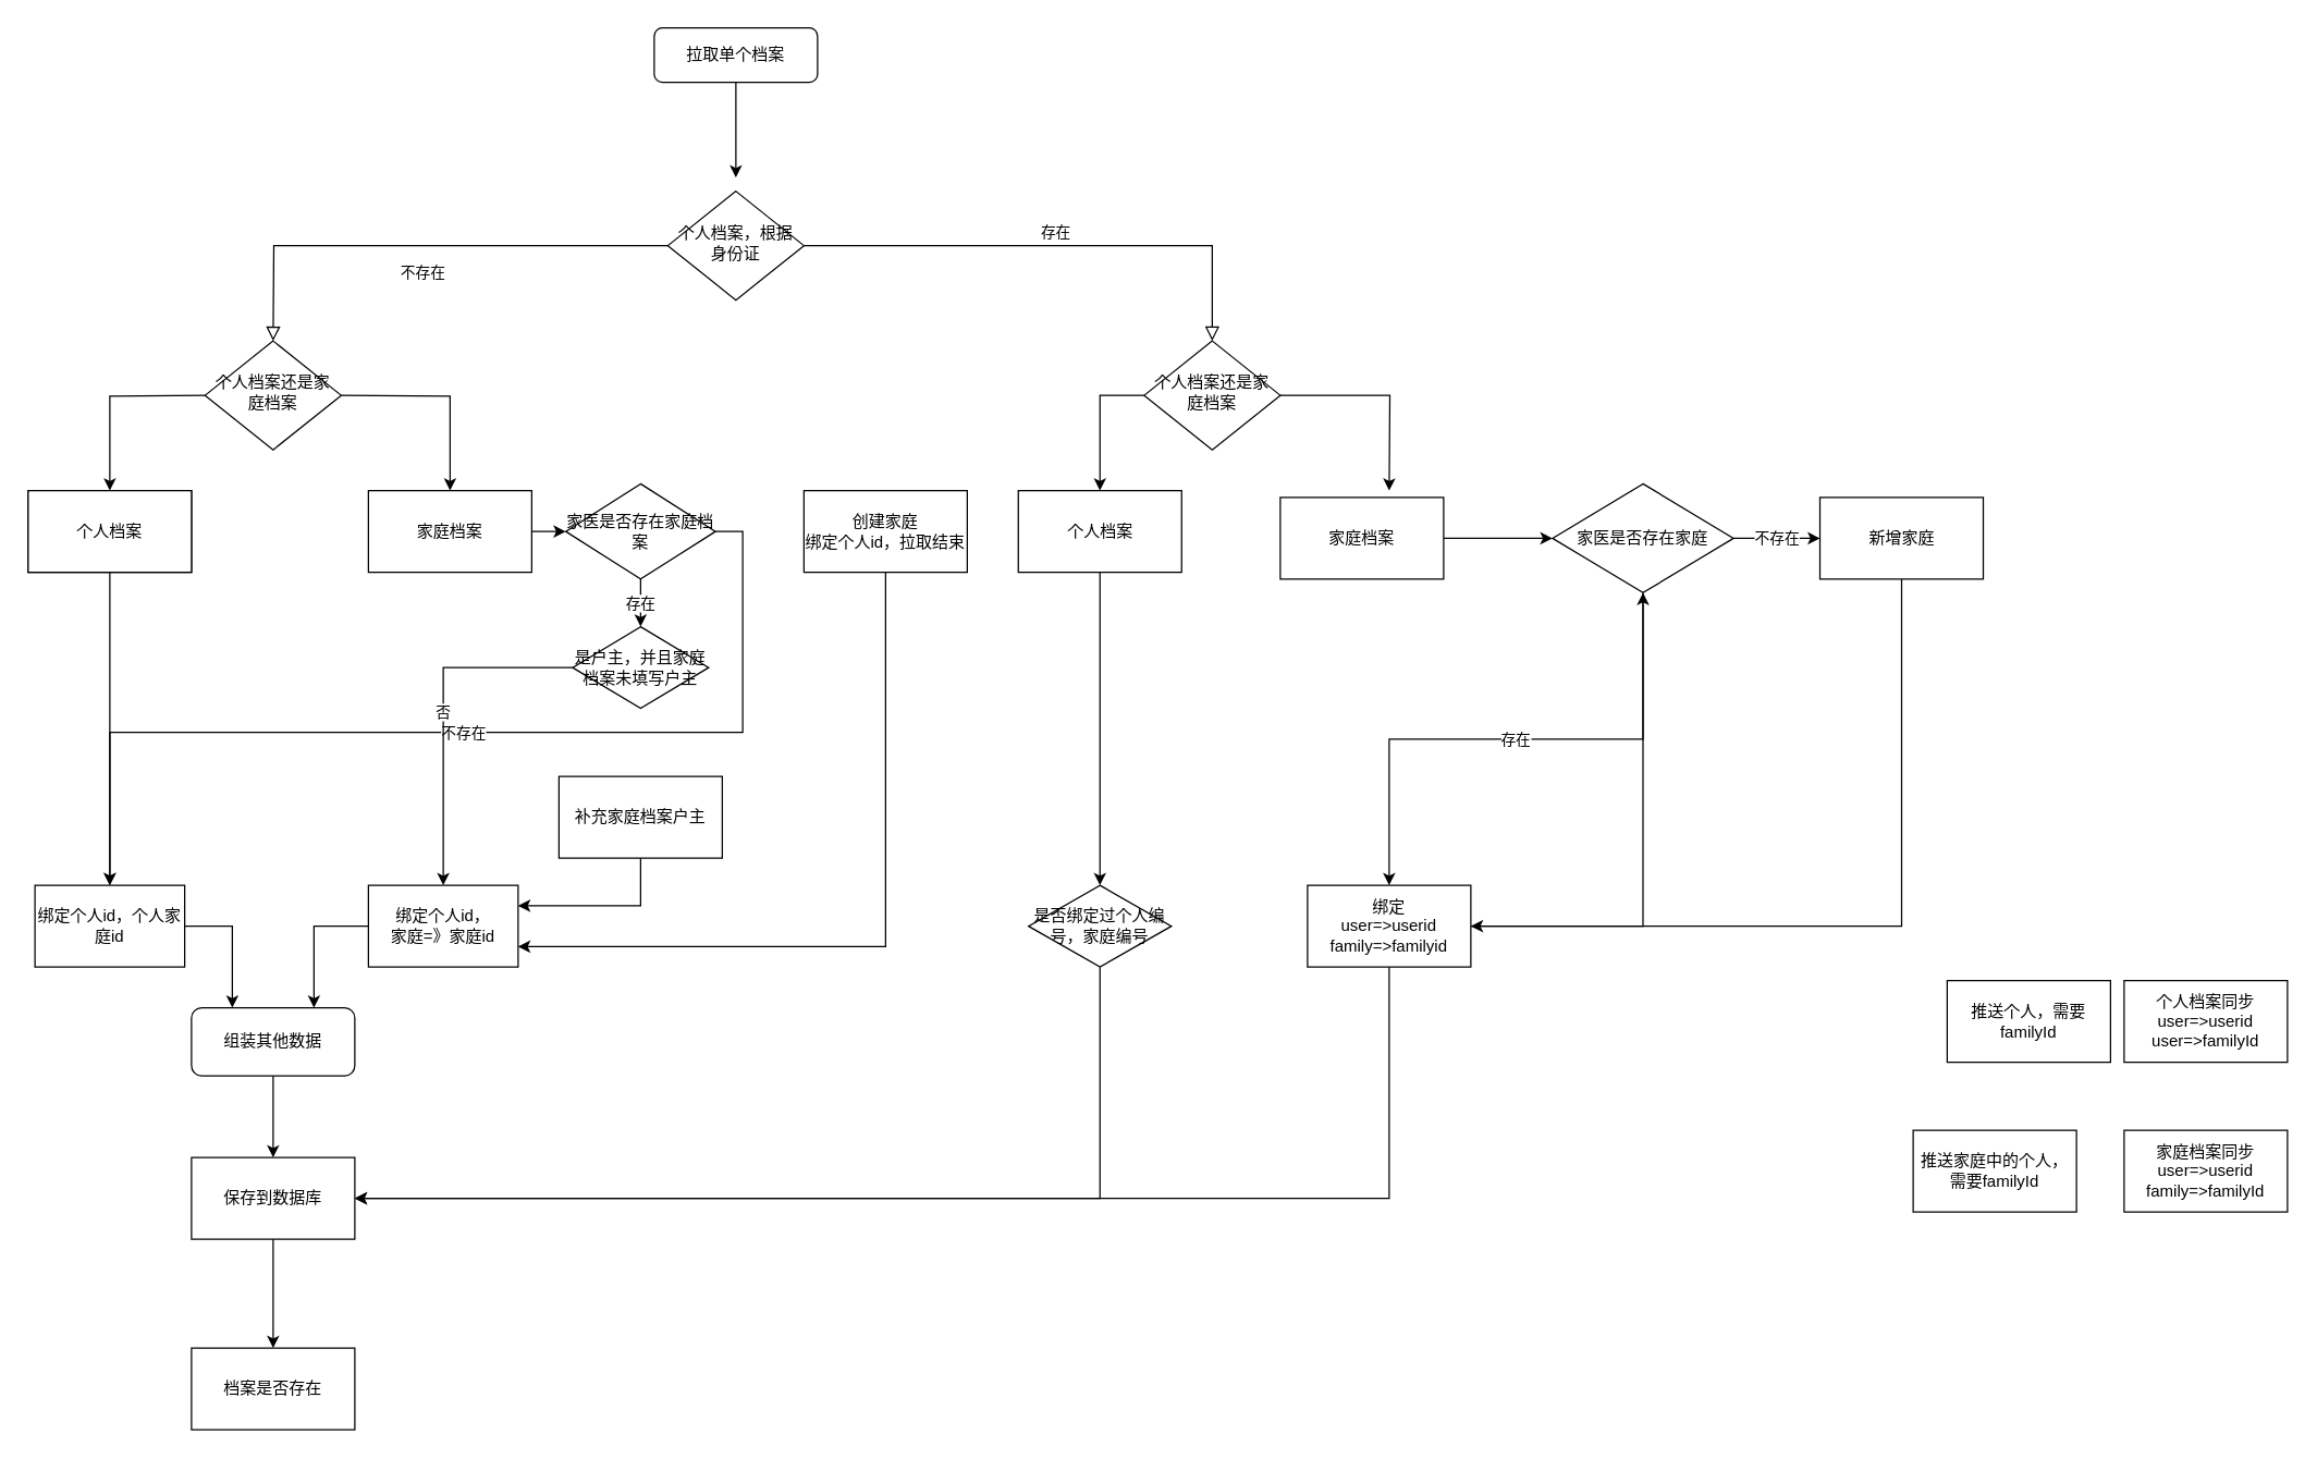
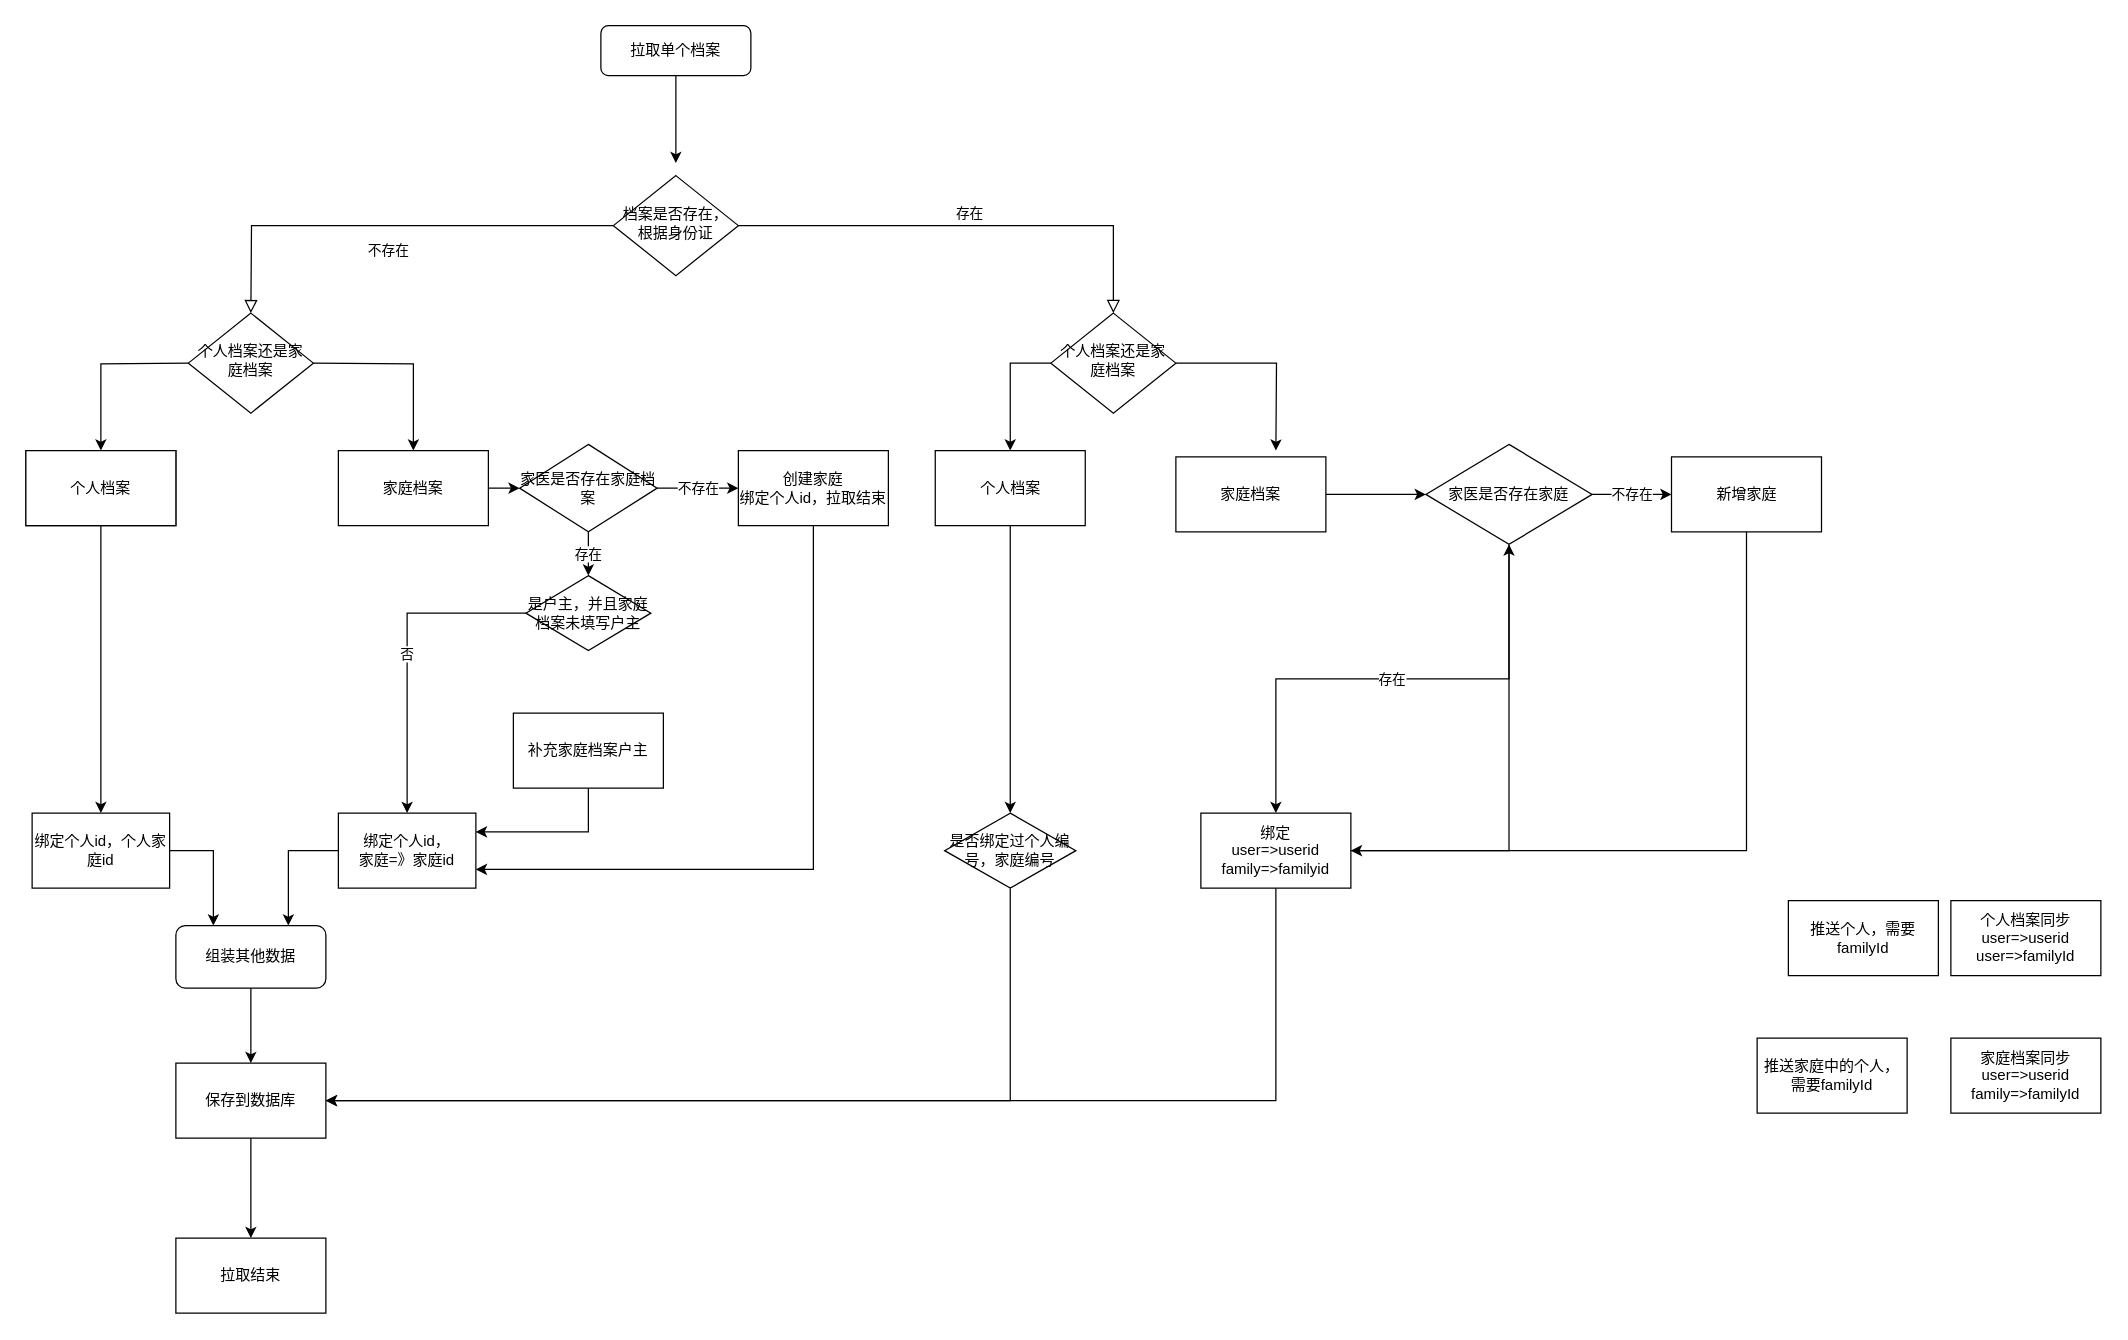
  <mxCell id="0" />
  <mxCell id="1" parent="0" />
  <mxCell id="2" style="edgeStyle=orthogonalEdgeStyle;rounded=0;orthogonalLoop=1;jettySize=auto;html=1;exitX=0.5;exitY=1;exitDx=0;exitDy=0;" edge="1" parent="1" source="3"><mxGeometry relative="1" as="geometry"><mxPoint x="540" y="130" as="targetPoint" /></mxGeometry></mxCell>
  <mxCell id="3" value="拉取单个档案" style="rounded=1;whiteSpace=wrap;html=1;fontSize=12;glass=0;strokeWidth=1;shadow=0;" parent="1" vertex="1"><mxGeometry x="480" y="20" width="120" height="40" as="geometry" /></mxCell>
  <mxCell id="4" value="不存在" style="rounded=0;html=1;jettySize=auto;orthogonalLoop=1;fontSize=11;endArrow=block;endFill=0;endSize=8;strokeWidth=1;shadow=0;labelBackgroundColor=none;edgeStyle=orthogonalEdgeStyle;" parent="1" source="6" edge="1"><mxGeometry y="20" relative="1" as="geometry"><mxPoint as="offset" /><mxPoint x="200" y="250" as="targetPoint" /></mxGeometry></mxCell>
  <mxCell id="5" value="存在" style="edgeStyle=orthogonalEdgeStyle;rounded=0;html=1;jettySize=auto;orthogonalLoop=1;fontSize=11;endArrow=block;endFill=0;endSize=8;strokeWidth=1;shadow=0;labelBackgroundColor=none;entryX=0.5;entryY=0;entryDx=0;entryDy=0;" parent="1" source="6" target="48" edge="1"><mxGeometry y="10" relative="1" as="geometry"><mxPoint as="offset" /><Array as="points" /><mxPoint x="770" y="350" as="targetPoint" /></mxGeometry></mxCell>
- <mxCell id="6" value="个人档案，根据身份证" style="rhombus;whiteSpace=wrap;html=1;shadow=0;fontFamily=Helvetica;fontSize=12;align=center;strokeWidth=1;spacing=6;spacingTop=-4;" parent="1" vertex="1"><mxGeometry x="490" y="140" width="100" height="80" as="geometry" /></mxCell>
+ <mxCell id="6" value="档案是否存在，根据身份证" style="rhombus;whiteSpace=wrap;html=1;shadow=0;fontFamily=Helvetica;fontSize=12;align=center;strokeWidth=1;spacing=6;spacingTop=-4;" parent="1" vertex="1"><mxGeometry x="490" y="140" width="100" height="80" as="geometry" /></mxCell>
  <mxCell id="7" style="edgeStyle=orthogonalEdgeStyle;rounded=0;orthogonalLoop=1;jettySize=auto;html=1;exitX=0;exitY=0.5;exitDx=0;exitDy=0;entryX=0.5;entryY=0;entryDx=0;entryDy=0;" edge="1" parent="1" target="23"><mxGeometry relative="1" as="geometry"><mxPoint x="150" y="290" as="sourcePoint" /></mxGeometry></mxCell>
  <mxCell id="8" style="edgeStyle=orthogonalEdgeStyle;rounded=0;orthogonalLoop=1;jettySize=auto;html=1;exitX=1;exitY=0.5;exitDx=0;exitDy=0;entryX=0.5;entryY=0;entryDx=0;entryDy=0;" edge="1" parent="1" target="25"><mxGeometry relative="1" as="geometry"><mxPoint x="250" y="290" as="sourcePoint" /></mxGeometry></mxCell>
  <mxCell id="9" value="组装其他数据" style="rounded=1;whiteSpace=wrap;html=1;fontSize=12;glass=0;strokeWidth=1;shadow=0;" parent="1" vertex="1"><mxGeometry x="140" y="740" width="120" height="50" as="geometry" /></mxCell>
  <mxCell id="10" style="edgeStyle=orthogonalEdgeStyle;rounded=0;orthogonalLoop=1;jettySize=auto;html=1;exitX=0.5;exitY=1;exitDx=0;exitDy=0;entryX=1;entryY=0.75;entryDx=0;entryDy=0;" edge="1" parent="1" source="11" target="30"><mxGeometry relative="1" as="geometry" /></mxCell>
  <mxCell id="11" value="创建家庭&lt;br&gt;绑定个人id，拉取结束" style="rounded=0;whiteSpace=wrap;html=1;" parent="1" vertex="1"><mxGeometry x="590" y="360" width="120" height="60" as="geometry" /></mxCell>
  <mxCell id="12" style="edgeStyle=orthogonalEdgeStyle;rounded=0;orthogonalLoop=1;jettySize=auto;html=1;exitX=1;exitY=0.5;exitDx=0;exitDy=0;entryX=0.25;entryY=0;entryDx=0;entryDy=0;" edge="1" parent="1" source="13" target="9"><mxGeometry relative="1" as="geometry" /></mxCell>
  <mxCell id="13" value="绑定个人id，个人家庭id" style="rounded=0;whiteSpace=wrap;html=1;" parent="1" vertex="1"><mxGeometry x="25" y="650" width="110" height="60" as="geometry" /></mxCell>
  <mxCell id="14" value="保存到数据库" style="rounded=0;whiteSpace=wrap;html=1;" parent="1" vertex="1"><mxGeometry x="140" y="850" width="120" height="60" as="geometry" /></mxCell>
- <mxCell id="15" value="档案是否存在" style="rounded=0;whiteSpace=wrap;html=1;" parent="1" vertex="1"><mxGeometry x="140" y="990" width="120" height="60" as="geometry" /></mxCell>
+ <mxCell id="15" value="拉取结束" style="rounded=0;whiteSpace=wrap;html=1;" parent="1" vertex="1"><mxGeometry x="140" y="990" width="120" height="60" as="geometry" /></mxCell>
  <mxCell id="16" value="" style="endArrow=classic;html=1;exitX=0.5;exitY=1;exitDx=0;exitDy=0;entryX=0.5;entryY=0;entryDx=0;entryDy=0;" parent="1" source="9" edge="1" target="14"><mxGeometry width="50" height="50" relative="1" as="geometry"><mxPoint x="365" y="630" as="sourcePoint" /><mxPoint x="195" y="810" as="targetPoint" /></mxGeometry></mxCell>
  <mxCell id="17" value="" style="endArrow=classic;html=1;exitX=0.5;exitY=1;exitDx=0;exitDy=0;entryX=0.5;entryY=0;entryDx=0;entryDy=0;" parent="1" source="14" target="15" edge="1"><mxGeometry width="50" height="50" relative="1" as="geometry"><mxPoint x="395" y="790" as="sourcePoint" /><mxPoint x="445" y="740" as="targetPoint" /></mxGeometry></mxCell>
  <mxCell id="18" value="个人档案同步&lt;br&gt;user=&amp;gt;userid&lt;br&gt;user=&amp;gt;familyId" style="rounded=0;whiteSpace=wrap;html=1;" vertex="1" parent="1"><mxGeometry x="1560" y="720" width="120" height="60" as="geometry" /></mxCell>
  <mxCell id="19" value="家庭档案同步&lt;br&gt;user=&amp;gt;userid&lt;br&gt;family=&amp;gt;familyId" style="rounded=0;whiteSpace=wrap;html=1;" vertex="1" parent="1"><mxGeometry x="1560" y="830" width="120" height="60" as="geometry" /></mxCell>
  <mxCell id="20" value="推送个人，需要familyId" style="rounded=0;whiteSpace=wrap;html=1;" vertex="1" parent="1"><mxGeometry x="1430" y="720" width="120" height="60" as="geometry" /></mxCell>
  <mxCell id="21" value="推送家庭中的个人，需要familyId" style="rounded=0;whiteSpace=wrap;html=1;" vertex="1" parent="1"><mxGeometry x="1405" y="830" width="120" height="60" as="geometry" /></mxCell>
  <mxCell id="22" style="edgeStyle=orthogonalEdgeStyle;rounded=0;orthogonalLoop=1;jettySize=auto;html=1;exitX=0.5;exitY=1;exitDx=0;exitDy=0;" edge="1" parent="1" source="23" target="13"><mxGeometry relative="1" as="geometry" /></mxCell>
  <mxCell id="23" value="个人档案" style="rounded=0;whiteSpace=wrap;html=1;" vertex="1" parent="1"><mxGeometry x="20" y="360" width="120" height="60" as="geometry" /></mxCell>
  <mxCell id="24" style="edgeStyle=orthogonalEdgeStyle;rounded=0;orthogonalLoop=1;jettySize=auto;html=1;exitX=1;exitY=0.5;exitDx=0;exitDy=0;entryX=0;entryY=0.5;entryDx=0;entryDy=0;" edge="1" parent="1" source="25" target="28"><mxGeometry relative="1" as="geometry" /></mxCell>
  <mxCell id="25" value="家庭档案" style="rounded=0;whiteSpace=wrap;html=1;" vertex="1" parent="1"><mxGeometry x="270" y="360" width="120" height="60" as="geometry" /></mxCell>
- <mxCell id="26" value="不存在" style="edgeStyle=orthogonalEdgeStyle;rounded=0;orthogonalLoop=1;jettySize=auto;html=1;exitX=1;exitY=0.5;exitDx=0;exitDy=0;" edge="1" parent="1" source="28" target="13"><mxGeometry relative="1" as="geometry" /></mxCell>
+ <mxCell id="26" value="不存在" style="edgeStyle=orthogonalEdgeStyle;rounded=0;orthogonalLoop=1;jettySize=auto;html=1;exitX=1;exitY=0.5;exitDx=0;exitDy=0;entryX=0;entryY=0.5;entryDx=0;entryDy=0;" edge="1" parent="1" source="28" target="11"><mxGeometry relative="1" as="geometry" /></mxCell>
  <mxCell id="27" value="存在" style="edgeStyle=orthogonalEdgeStyle;rounded=0;orthogonalLoop=1;jettySize=auto;html=1;exitX=0.5;exitY=1;exitDx=0;exitDy=0;entryX=0.5;entryY=0;entryDx=0;entryDy=0;" edge="1" parent="1" source="28" target="32"><mxGeometry relative="1" as="geometry" /></mxCell>
  <mxCell id="28" value="家医是否存在家庭档案" style="rhombus;whiteSpace=wrap;html=1;" vertex="1" parent="1"><mxGeometry x="415" y="355" width="110" height="70" as="geometry" /></mxCell>
  <mxCell id="29" style="edgeStyle=orthogonalEdgeStyle;rounded=0;orthogonalLoop=1;jettySize=auto;html=1;exitX=0;exitY=0.5;exitDx=0;exitDy=0;entryX=0.75;entryY=0;entryDx=0;entryDy=0;" edge="1" parent="1" source="30" target="9"><mxGeometry relative="1" as="geometry" /></mxCell>
  <mxCell id="30" value="绑定个人id，&lt;br&gt;家庭=》家庭id" style="rounded=0;whiteSpace=wrap;html=1;" vertex="1" parent="1"><mxGeometry x="270" y="650" width="110" height="60" as="geometry" /></mxCell>
  <mxCell id="31" value="否" style="edgeStyle=orthogonalEdgeStyle;rounded=0;orthogonalLoop=1;jettySize=auto;html=1;exitX=0;exitY=0.5;exitDx=0;exitDy=0;entryX=0.5;entryY=0;entryDx=0;entryDy=0;" edge="1" parent="1" source="32" target="30"><mxGeometry relative="1" as="geometry" /></mxCell>
  <mxCell id="32" value="是户主，并且家庭档案未填写户主" style="rhombus;whiteSpace=wrap;html=1;" vertex="1" parent="1"><mxGeometry x="420" y="460" width="100" height="60" as="geometry" /></mxCell>
  <mxCell id="33" style="edgeStyle=orthogonalEdgeStyle;rounded=0;orthogonalLoop=1;jettySize=auto;html=1;exitX=0.5;exitY=1;exitDx=0;exitDy=0;entryX=1;entryY=0.25;entryDx=0;entryDy=0;" edge="1" parent="1" source="34" target="30"><mxGeometry relative="1" as="geometry" /></mxCell>
  <mxCell id="34" value="补充家庭档案户主" style="rounded=0;whiteSpace=wrap;html=1;" vertex="1" parent="1"><mxGeometry x="410" y="570" width="120" height="60" as="geometry" /></mxCell>
  <mxCell id="35" value="个人档案还是家庭档案" style="rhombus;whiteSpace=wrap;html=1;shadow=0;fontFamily=Helvetica;fontSize=12;align=center;strokeWidth=1;spacing=6;spacingTop=-4;" vertex="1" parent="1"><mxGeometry x="150" y="250" width="100" height="80" as="geometry" /></mxCell>
  <mxCell id="36" value="不存在" style="edgeStyle=orthogonalEdgeStyle;rounded=0;orthogonalLoop=1;jettySize=auto;html=1;exitX=1;exitY=0.5;exitDx=0;exitDy=0;entryX=0;entryY=0.5;entryDx=0;entryDy=0;" edge="1" parent="1" source="38" target="40"><mxGeometry relative="1" as="geometry"><mxPoint x="1286.5" y="395" as="targetPoint" /></mxGeometry></mxCell>
  <mxCell id="37" value="存在" style="edgeStyle=orthogonalEdgeStyle;rounded=0;orthogonalLoop=1;jettySize=auto;html=1;exitX=0.5;exitY=1;exitDx=0;exitDy=0;entryX=0.5;entryY=0;entryDx=0;entryDy=0;" edge="1" parent="1" source="38" target="43"><mxGeometry relative="1" as="geometry"><mxPoint x="1179.5" y="485" as="targetPoint" /></mxGeometry></mxCell>
  <mxCell id="38" value="&lt;span&gt;家医是否存在家庭&lt;/span&gt;" style="rhombus;whiteSpace=wrap;html=1;" vertex="1" parent="1"><mxGeometry x="1140" y="355" width="133" height="80" as="geometry" /></mxCell>
  <mxCell id="39" style="edgeStyle=orthogonalEdgeStyle;rounded=0;orthogonalLoop=1;jettySize=auto;html=1;exitX=0.5;exitY=1;exitDx=0;exitDy=0;entryX=1;entryY=0.5;entryDx=0;entryDy=0;" edge="1" parent="1" source="40" target="43"><mxGeometry relative="1" as="geometry" /></mxCell>
  <mxCell id="40" value="新增家庭" style="rounded=0;whiteSpace=wrap;html=1;" vertex="1" parent="1"><mxGeometry x="1336.5" y="365" width="120" height="60" as="geometry" /></mxCell>
  <mxCell id="41" value="" style="edgeStyle=orthogonalEdgeStyle;rounded=0;orthogonalLoop=1;jettySize=auto;html=1;" edge="1" parent="1" source="43" target="38"><mxGeometry relative="1" as="geometry" /></mxCell>
  <mxCell id="42" style="edgeStyle=orthogonalEdgeStyle;rounded=0;orthogonalLoop=1;jettySize=auto;html=1;exitX=0.5;exitY=1;exitDx=0;exitDy=0;entryX=1;entryY=0.5;entryDx=0;entryDy=0;" edge="1" parent="1" source="43" target="14"><mxGeometry relative="1" as="geometry" /></mxCell>
  <mxCell id="43" value="绑定&lt;br&gt;user=&amp;gt;userid&lt;br&gt;family=&amp;gt;familyid" style="rounded=0;whiteSpace=wrap;html=1;" vertex="1" parent="1"><mxGeometry x="960" y="650" width="120" height="60" as="geometry" /></mxCell>
  <mxCell id="44" style="edgeStyle=orthogonalEdgeStyle;rounded=0;orthogonalLoop=1;jettySize=auto;html=1;exitX=0.5;exitY=1;exitDx=0;exitDy=0;entryX=1;entryY=0.5;entryDx=0;entryDy=0;" edge="1" parent="1" source="45" target="14"><mxGeometry relative="1" as="geometry" /></mxCell>
  <mxCell id="45" value="是否绑定过个人编号，家庭编号" style="rhombus;whiteSpace=wrap;html=1;" vertex="1" parent="1"><mxGeometry x="755" y="650" width="105" height="60" as="geometry" /></mxCell>
  <mxCell id="46" style="edgeStyle=orthogonalEdgeStyle;rounded=0;orthogonalLoop=1;jettySize=auto;html=1;exitX=0;exitY=0.5;exitDx=0;exitDy=0;entryX=0.5;entryY=0;entryDx=0;entryDy=0;" edge="1" parent="1" source="48" target="51"><mxGeometry relative="1" as="geometry" /></mxCell>
  <mxCell id="47" style="edgeStyle=orthogonalEdgeStyle;rounded=0;orthogonalLoop=1;jettySize=auto;html=1;exitX=1;exitY=0.5;exitDx=0;exitDy=0;" edge="1" parent="1" source="48"><mxGeometry relative="1" as="geometry"><mxPoint x="1020" y="360" as="targetPoint" /></mxGeometry></mxCell>
  <mxCell id="48" value="个人档案还是家庭档案" style="rhombus;whiteSpace=wrap;html=1;shadow=0;fontFamily=Helvetica;fontSize=12;align=center;strokeWidth=1;spacing=6;spacingTop=-4;" vertex="1" parent="1"><mxGeometry x="840" y="250" width="100" height="80" as="geometry" /></mxCell>
  <mxCell id="49" value="个人档案" style="rounded=0;whiteSpace=wrap;html=1;" vertex="1" parent="1"><mxGeometry x="20" y="360" width="120" height="60" as="geometry" /></mxCell>
  <mxCell id="50" style="edgeStyle=orthogonalEdgeStyle;rounded=0;orthogonalLoop=1;jettySize=auto;html=1;exitX=0.5;exitY=1;exitDx=0;exitDy=0;entryX=0.5;entryY=0;entryDx=0;entryDy=0;" edge="1" parent="1" source="51" target="45"><mxGeometry relative="1" as="geometry" /></mxCell>
  <mxCell id="51" value="个人档案" style="rounded=0;whiteSpace=wrap;html=1;" vertex="1" parent="1"><mxGeometry x="747.5" y="360" width="120" height="60" as="geometry" /></mxCell>
  <mxCell id="52" style="edgeStyle=orthogonalEdgeStyle;rounded=0;orthogonalLoop=1;jettySize=auto;html=1;exitX=1;exitY=0.5;exitDx=0;exitDy=0;entryX=0;entryY=0.5;entryDx=0;entryDy=0;" edge="1" parent="1" source="53" target="38"><mxGeometry relative="1" as="geometry" /></mxCell>
  <mxCell id="53" value="家庭档案" style="rounded=0;whiteSpace=wrap;html=1;" vertex="1" parent="1"><mxGeometry x="940" y="365" width="120" height="60" as="geometry" /></mxCell>
